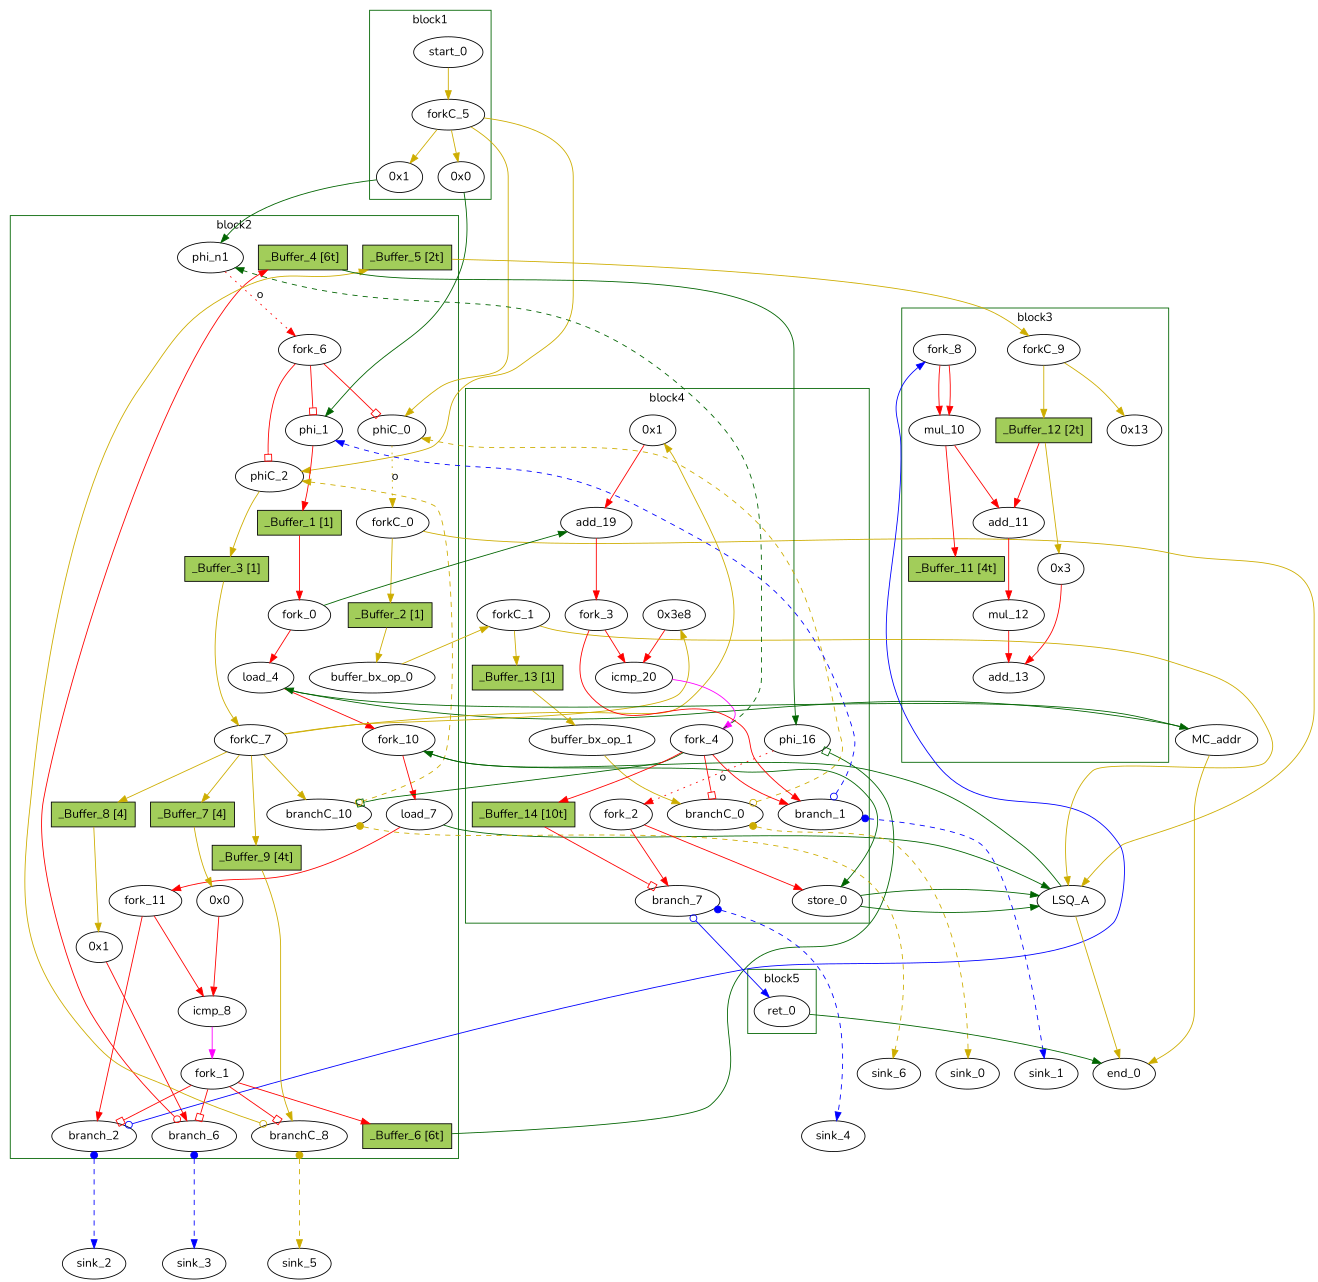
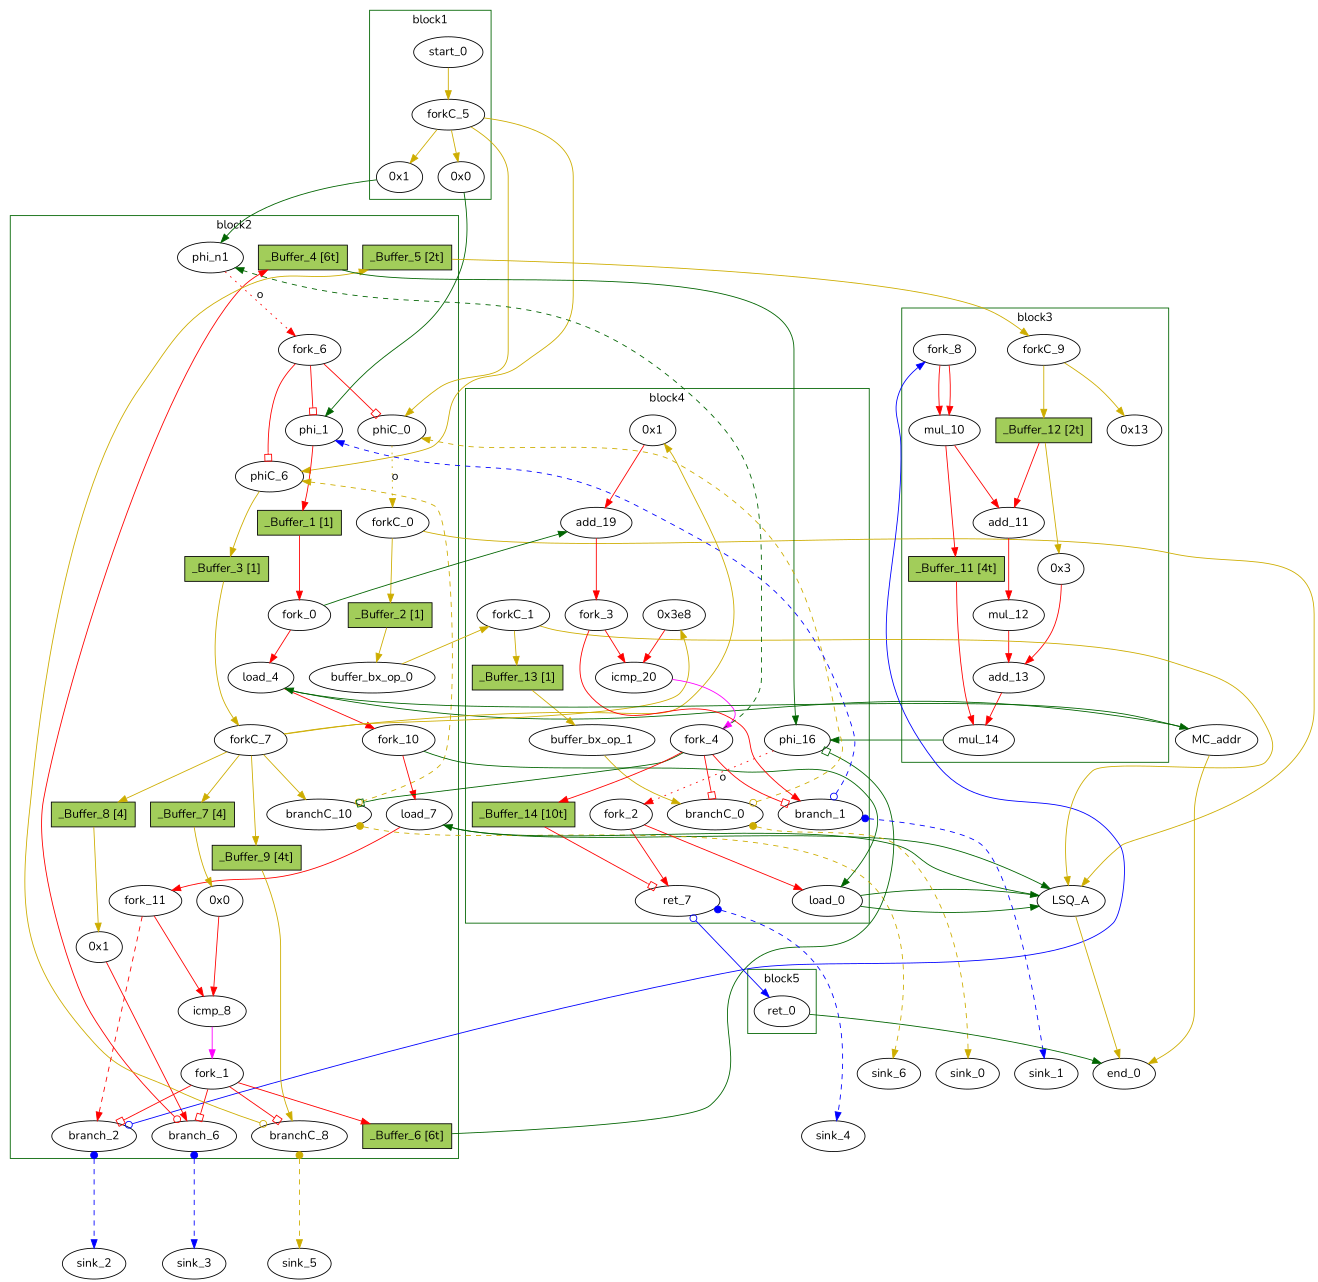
  digraph {
    fontname=Nunito
    node [bbID=2 fontname=Nunito in="in1:32" out="out1:32" shape=oval type=Fork]
    edge [arrowhead=normal color=red fontname=Nunito from=out1 to=in1]
    n1 [bbID=1 label="0x0" type=Constant value="0x0"]
    start_0 [bbID=1 in="in1:0" out="out1:0" type=Entry]
    n3 [bbID=1 label="0x1" type=Constant value="0x1"]
    forkC_5 [bbID=1 in="in1:0" out="out1:0 out2:0 out3:0 out4:0"]
    phi_1 [delay=0.366 in="in1?:1 in2:32 in3:32" type=Mux]
    load_4 [in="in1:32 in2:32" latency=2 offset=0 op=mc_load_op out="out1:32 out2:32" portID=0 retimingDiff=1 type=Operator]
    load_7 [in="in1:32 in2:32" latency=5 offset=0 op=lsq_load_op out="out1:32 out2:32" portID=0 retimingDiff=2.5 type=Operator]
    n8 [label="0x0" retimingDiff=4.5 type=Constant value="0x0"]
    icmp_8 [delay=1.53 in="in1:32 in2:32" op=icmp_sgt_op out="out1:1" retimingDiff=4.5 type=Operator]
    n10 [label="0x1" retimingDiff=4.5 type=Constant value="0x1"]
    forkC_0 [in="in1:0" out="out1:0 out2:0"]
    buffer_bx_op_0 [in="in1:0" latency=1 op=buffer_bx_op out="out1:0" retimingDiff=0.5 type=Operator]
    phiC_0 [delay=0.166 in="in1?:1 in2:0 in3:0" out="out1:0" type=Mux]
    phi_n1 [delay=0.366 in="in1:32 in2:32*i" type=Merge]
-   phiC_2 [delay=0.166 in="in1?:1 in2:0 in3:0" out="out1:0" type=Mux]
+   phiC_2 [delay=0.166 in="in1?:1 in2:0 in3:0" out="out1:0" type=Mux label=phiC_6]
    branch_2 [in="in1:32 in2?:1" out="out1+:32 out2-:32" retimingDiff=4.5 type=Branch]
    branch_6 [in="in1:32 in2?:1*i" out="out1+:32 out2-:32" retimingDiff=4.5 type=Branch]
    branchC_8 [in="in1:0 in2?:1" out="out1+:0 out2-:0" retimingDiff=4.5 type=Branch]
    branchC_10 [in="in1:0 in2?:1*i" out="out1+:0 out2-:0" retimingDiff=1 type=Branch]
    fork_0 [out="out1:32 out2:32" retimingDiff=1]
    fork_1 [out="out1:32 out2:32 out3:32 out4:32" retimingDiff=4.5]
    fork_6 [out="out1:32 out2:32 out3:32"]
    forkC_7 [in="in1:0" out="out1:0 out2:0 out3:0 out4:0 out5:0 out6:0" retimingDiff=1]
    fork_10 [out="out1:32 out2:32" retimingDiff=2]
    fork_11 [out="out1:32 out2:32" retimingDiff=4.5]
    n26 [fillcolor=darkolivegreen3 height=0.4 label="_Buffer_1 [1]" shape=box slots=1 style=filled transparent=false type=Buffer]
    n27 [fillcolor=darkolivegreen3 height=0.4 in="in1:0" label="_Buffer_2 [1]" out="out1:0" shape=box slots=1 style=filled transparent=false type=Buffer]
    n28 [fillcolor=darkolivegreen3 height=0.4 in="in1:0" label="_Buffer_3 [1]" out="out1:0" shape=box slots=1 style=filled transparent=false type=Buffer]
    n29 [fillcolor=darkolivegreen3 height=0.4 label="_Buffer_4 [6t]" shape=box slots=6 style=filled transparent=true type=Buffer]
    n30 [fillcolor=darkolivegreen3 height=0.4 in="in1:0" label="_Buffer_5 [2t]" out="out1:0" shape=box slots=2 style=filled transparent=true type=Buffer]
    n31 [fillcolor=darkolivegreen3 height=0.4 label="_Buffer_6 [6t]" shape=box slots=6 style=filled transparent=true type=Buffer]
    n32 [fillcolor=darkolivegreen3 height=0.4 in="in1:0" label="_Buffer_7 [4]" out="out1:0" shape=box slots=4 style=filled transparent=false type=Buffer]
    n33 [fillcolor=darkolivegreen3 height=0.4 in="in1:0" label="_Buffer_8 [4]" out="out1:0" shape=box slots=4 style=filled transparent=false type=Buffer]
    n34 [fillcolor=darkolivegreen3 height=0.4 in="in1:0" label="_Buffer_9 [4t]" out="out1:0" shape=box slots=4 style=filled transparent=true type=Buffer]
    mul_10 [bbID=3 in="in1:32 in2:32" latency=4 op=mul_op type=Operator]
    n36 [bbID=3 label="0x13" type=Constant value="0x13"]
    add_11 [bbID=3 delay=1.693 in="in1:32 in2:32" op=add_op type=Operator]
    mul_12 [bbID=3 in="in1:32 in2:32" latency=4 op=mul_op type=Operator]
    n39 [bbID=3 label="0x3" type=Constant value="0x3"]
    add_13 [bbID=3 delay=1.693 in="in1:32 in2:32" op=add_op type=Operator]
+   mul_14 [bbID=3 in="in1:32 in2:32" latency=4 op=mul_op type=Operator]
    fork_8 [bbID=3 out="out1:32 out2:32 out3:32 out4:32"]
    forkC_9 [bbID=3 in="in1:0" out="out1:0 out2:0"]
    n44 [bbID=3 fillcolor=darkolivegreen3 height=0.4 label="_Buffer_11 [4t]" shape=box slots=4 style=filled transparent=true type=Buffer]
    n45 [bbID=3 fillcolor=darkolivegreen3 height=0.4 in="in1:0" label="_Buffer_12 [2t]" out="out1:0" shape=box slots=2 style=filled transparent=true type=Buffer]
    phi_16 [bbID=4 delay=0.366 in="in1?:1 in2:32 in3:32" retimingDiff=4.5 type=Mux]
-   store_0 [bbID=4 in="in1:32 in2:32" offset=0 op=lsq_store_op out="out1:32 out2:32" portID=0 type=Operator]
+   store_0 [bbID=4 in="in1:32 in2:32" offset=0 op=lsq_store_op out="out1:32 out2:32" portID=0 type=Operator label=load_0]
    n48 [bbID=4 label="0x1" retimingDiff=1 type=Constant value="0x1"]
    add_19 [bbID=4 delay=1.693 in="in1:32 in2:32" op=add_op retimingDiff=1 type=Operator]
    n50 [bbID=4 label="0x3e8" retimingDiff=1 type=Constant value="0x3e8"]
    icmp_20 [bbID=4 delay=1.53 in="in1:32 in2:32" op=icmp_ult_op out="out1:1" retimingDiff=1 type=Operator]
    forkC_1 [bbID=4 in="in1:0" out="out1:0 out2:0" retimingDiff=0.5]
    buffer_bx_op_1 [bbID=4 in="in1:0" latency=1 op=buffer_bx_op out="out1:0" retimingDiff=0.5 type=Operator]
    branchC_0 [bbID=4 in="in1:0 in2?:1*i" out="out1+:0 out2-:0" retimingDiff=1 type=Branch]
    branch_1 [bbID=4 in="in1:32 in2?:1*i" out="out1+:32 out2-:32" retimingDiff=1 type=Branch]
-   branch_7 [bbID=4 in="in1:32 in2?:1" out="out1+:32 out2-:32" retimingDiff=4.5 type=Branch]
+   branch_7 [bbID=4 in="in1:32 in2?:1" out="out1+:32 out2-:32" retimingDiff=4.5 type=Branch label=ret_7]
    fork_2 [bbID=4 out="out1:32 out2:32" retimingDiff=4.5]
    fork_3 [bbID=4 out="out1:32 out2:32" retimingDiff=1]
    fork_4 [bbID=4 out="out1:32 out2:32 out3:32 out4:32 out5:32" retimingDiff=1]
    n60 [bbID=4 fillcolor=darkolivegreen3 height=0.4 in="in1:0" label="_Buffer_13 [1]" out="out1:0" shape=box slots=1 style=filled transparent=false type=Buffer]
    n61 [bbID=4 fillcolor=darkolivegreen3 height=0.4 label="_Buffer_14 [10t]" shape=box slots=10 style=filled transparent=true type=Buffer]
    ret_0 [bbID=5 op=ret_op type=Operator]
    MC_addr [bbID=0 bbcount=0 in="in1:32*l0a" ldcount=1 memory=addr out="out1:32*l0d out2:0*e" stcount=0 type=MC shape=""]
    LSQ_A [bbID=0 bbcount=2 fifoDepth=16 in="in1:0*c0 in2:0*c1 in3:32*l0a in4:32*s0a in5:32*s0d" ldcount=1 loadOffsets="{{0;0;0;0;0;0;0;0;0;0;0;0;0;0;0;0};{0;0;0;0;0;0;0;0;0;0;0;0;0;0;0;0}}" loadPorts="{{0;0;0;0;0;0;0;0;0;0;0;0;0;0;0;0};{0;0;0;0;0;0;0;0;0;0;0;0;0;0;0;0}}" memory=A numLoads="{1; 0}" numStores="{0; 1}" out="out1:32*l0d out2:0*e" stcount=1 storeOffsets="{{0;0;0;0;0;0;0;0;0;0;0;0;0;0;0;0};{0;0;0;0;0;0;0;0;0;0;0;0;0;0;0;0}}" storePorts="{{0;0;0;0;0;0;0;0;0;0;0;0;0;0;0;0};{0;0;0;0;0;0;0;0;0;0;0;0;0;0;0;0}}" type=LSQ shape=""]
    sink_2 [bbID=0 type=Sink out=""]
    sink_3 [bbID=0 type=Sink out=""]
    sink_5 [bbID=0 in="in1:0" type=Sink out=""]
    sink_6 [bbID=0 in="in1:0" type=Sink out=""]
    sink_0 [bbID=0 in="in1:0" type=Sink out=""]
    sink_1 [bbID=0 type=Sink out=""]
    sink_4 [bbID=0 type=Sink out=""]
    end_0 [bbID=0 in="in1:0*e in2:0*e in3:32" type=Exit]
    subgraph cluster_1 {
      color=darkgreen
      label=block1
      n1
      start_0
      n3
      forkC_5
    }
    subgraph cluster_2 {
      color=darkgreen
      label=block2
      phi_1
      load_4
      load_7
      n8
      icmp_8
      n10
      forkC_0
      buffer_bx_op_0
      phiC_0
      phi_n1
      phiC_2
      branch_2
      branch_6
      branchC_8
      branchC_10
      fork_0
      fork_1
      fork_6
      forkC_7
      fork_10
      fork_11
      n26
      n27
      n28
      n29
      n30
      n31
      n32
      n33
      n34
    }
    subgraph cluster_3 {
      color=darkgreen
      label=block3
      mul_10
      n36
      add_11
      mul_12
      n39
      add_13
+     mul_14
      fork_8
      forkC_9
      n44
      n45
    }
    subgraph cluster_4 {
      color=darkgreen
      label=block4
      phi_16
      store_0
      n48
      add_19
      n50
      icmp_20
      forkC_1
      buffer_bx_op_1
      branchC_0
      branch_1
      branch_7
      fork_2
      fork_3
      fork_4
      n60
      n61
    }
    subgraph cluster_5 {
      color=darkgreen
      label=block5
      ret_0
    }
    n1 -> phi_1 [color=darkgreen to=in3]
    start_0 -> forkC_5 [color=gold3]
    n3 -> phi_n1 [color=darkgreen]
    forkC_5 -> n1 [color=gold3]
    forkC_5 -> n3 [color=gold3 from=out3]
    forkC_5 -> phiC_0 [color=gold3 from=out4 to=in3]
    forkC_5 -> phiC_2 [color=gold3 from=out2 to=in3]
    phi_1 -> n26
    load_4 -> fork_10
    load_4 -> MC_addr [color=darkgreen from=out2]
    load_7 -> fork_11
    load_7 -> LSQ_A [color=darkgreen from=out2 to=in3]
    n8 -> icmp_8 [to=in2]
    icmp_8 -> fork_1 [color=magenta]
    n10 -> branch_6
    forkC_0 -> n27 [color=gold3]
    forkC_0 -> LSQ_A [color=gold3 from=out2]
    buffer_bx_op_0 -> forkC_1 [color=gold3]
    phiC_0 -> forkC_0 [color=gold3 label=o slots=1 style=dotted transparent=true]
    phi_n1 -> fork_6 [label=o slots=1 style=dotted transparent=true]
    phiC_2 -> n28 [color=gold3]
    branch_2 -> fork_8 [arrowtail=odot color=blue dir=both from=out2]
    branch_2 -> sink_2 [arrowtail=dot color=blue dir=both minlen=3 style=dashed]
    branch_6 -> n29 [arrowtail=odot constraint=false dir=both from=out2]
    branch_6 -> sink_3 [arrowtail=dot color=blue dir=both minlen=3 style=dashed]
    branchC_8 -> n30 [arrowtail=odot color=gold3 constraint=false dir=both from=out2]
    branchC_8 -> sink_5 [arrowtail=dot color=gold3 dir=both minlen=3 style=dashed]
    branchC_10 -> phiC_2 [arrowtail=odot color=gold3 constraint=false dir=both from=out2 minlen=3 style=dashed to=in2]
    branchC_10 -> sink_6 [arrowtail=dot color=gold3 dir=both minlen=3 style=dashed]
    fork_0 -> load_4 [from=out2 to=in2]
    fork_0 -> add_19 [color=darkgreen]
    fork_1 -> branch_2 [arrowhead=obox to=in2]
    fork_1 -> branch_6 [arrowhead=obox from=out2 to=in2]
    fork_1 -> branchC_8 [arrowhead=obox from=out3 to=in2]
    fork_1 -> n31 [from=out4]
    fork_6 -> phi_1 [arrowhead=obox from=out2]
    fork_6 -> phiC_0 [arrowhead=obox]
    fork_6 -> phiC_2 [arrowhead=obox from=out3]
    forkC_7 -> branchC_10 [color=gold3 from=out2]
    forkC_7 -> n32 [color=gold3]
    forkC_7 -> n33 [color=gold3 from=out4]
    forkC_7 -> n34 [color=gold3 from=out3]
    forkC_7 -> n48 [color=gold3 from=out5]
    forkC_7 -> n50 [color=gold3 from=out6]
    fork_10 -> load_7 [to=in2]
    fork_10 -> store_0 [color=darkgreen from=out2 to=in2]
    fork_11 -> icmp_8
-   fork_11 -> branch_2 [from=out2]
+   fork_11 -> branch_2 [from=out2 style=dashed]
    n26 -> fork_0
    n27 -> buffer_bx_op_0 [color=gold3]
    n28 -> forkC_7 [color=gold3]
    n29 -> phi_16 [color=darkgreen to=in3]
    n30 -> forkC_9 [color=gold3]
    n31 -> phi_16 [arrowhead=obox color=darkgreen]
    n32 -> n8 [color=gold3]
    n33 -> n10 [color=gold3]
    n34 -> branchC_8 [color=gold3]
    mul_10 -> add_11
    mul_10 -> n44 [from=out4]
    add_11 -> mul_12
    mul_12 -> add_13
    n39 -> add_13 [to=in2]
+   add_13 -> mul_14
+   mul_14 -> phi_16 [color=darkgreen to=in2]
    fork_8 -> mul_10
    fork_8 -> mul_10 [from=out2 to=in2]
    forkC_9 -> n36 [color=gold3]
    forkC_9 -> n45 [color=gold3 from=out2]
+   n44 -> mul_14 [to=in2]
    n45 -> add_11 [to=in2]
    n45 -> n39 [color=gold3]
    phi_16 -> fork_2 [label=o slots=1 style=dotted transparent=true]
    store_0 -> LSQ_A [color=darkgreen from=out2 to=in4]
    store_0 -> LSQ_A [color=darkgreen to=in5]
    n48 -> add_19 [to=in2]
    add_19 -> fork_3
    n50 -> icmp_20 [to=in2]
    icmp_20 -> fork_4 [color=magenta]
    forkC_1 -> n60 [color=gold3]
    forkC_1 -> LSQ_A [color=gold3 from=out2 to=in2]
    buffer_bx_op_1 -> branchC_0 [color=gold3]
    branchC_0 -> phiC_0 [arrowtail=odot color=gold3 dir=both from=out2 minlen=3 style=dashed to=in2]
    branchC_0 -> sink_0 [arrowtail=dot color=gold3 dir=both minlen=3 style=dashed]
    branch_1 -> phi_1 [arrowtail=odot color=blue dir=both from=out2 minlen=3 style=dashed to=in2]
    branch_1 -> sink_1 [arrowtail=dot color=blue dir=both minlen=3 style=dashed]
    branch_7 -> ret_0 [arrowtail=odot color=blue dir=both from=out2]
    branch_7 -> sink_4 [arrowtail=dot color=blue dir=both minlen=3 style=dashed]
    fork_2 -> store_0
    fork_2 -> branch_7 [from=out2]
    fork_3 -> icmp_20
    fork_3 -> branch_1 [from=out2]
    fork_4 -> phi_n1 [color=darkgreen from=out2 minlen=3 style=dashed to=in2]
    fork_4 -> branchC_10 [arrowhead=obox color=darkgreen from=out5 to=in2]
    fork_4 -> branchC_0 [arrowhead=obox to=in2]
-   fork_4 -> branch_1 [from=out3 to=in2]
+   fork_4 -> branch_1 [arrowhead=obox from=out3 to=in2]
    fork_4 -> n61 [from=out4]
    n60 -> buffer_bx_op_1 [color=gold3]
    n61 -> branch_7 [arrowhead=obox to=in2]
    ret_0 -> end_0 [color=darkgreen to=in3]
    MC_addr -> load_4 [color=darkgreen]
    MC_addr -> end_0 [color=gold3 from=out2 to=in2]
-   LSQ_A -> fork_10 [color=darkgreen]
+   LSQ_A -> load_7 [color=darkgreen]
    LSQ_A -> end_0 [color=gold3 from=out2]
  }
